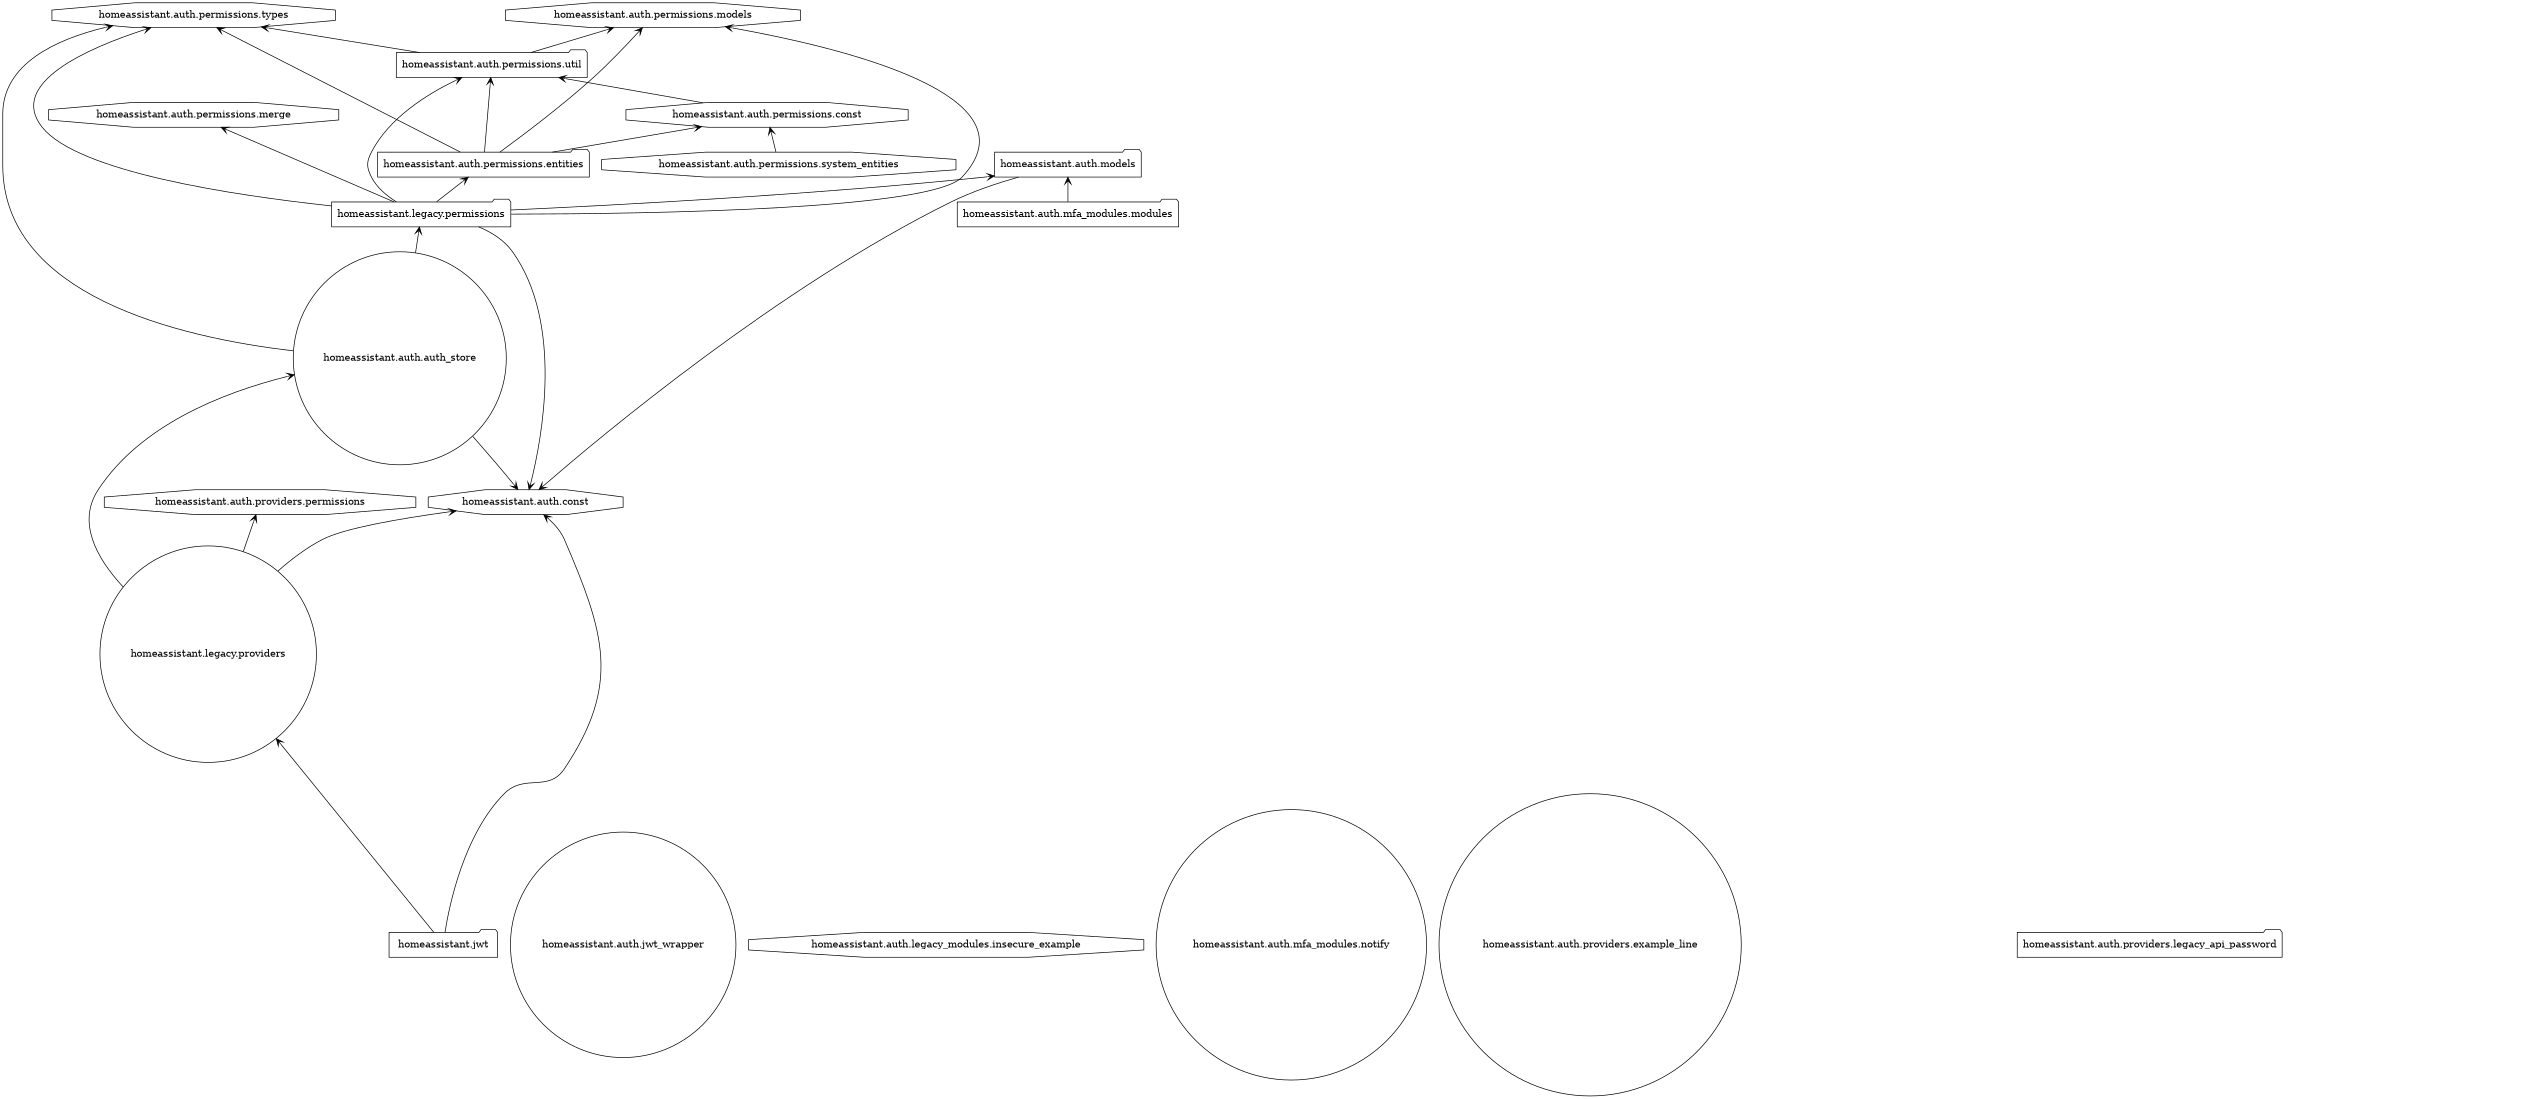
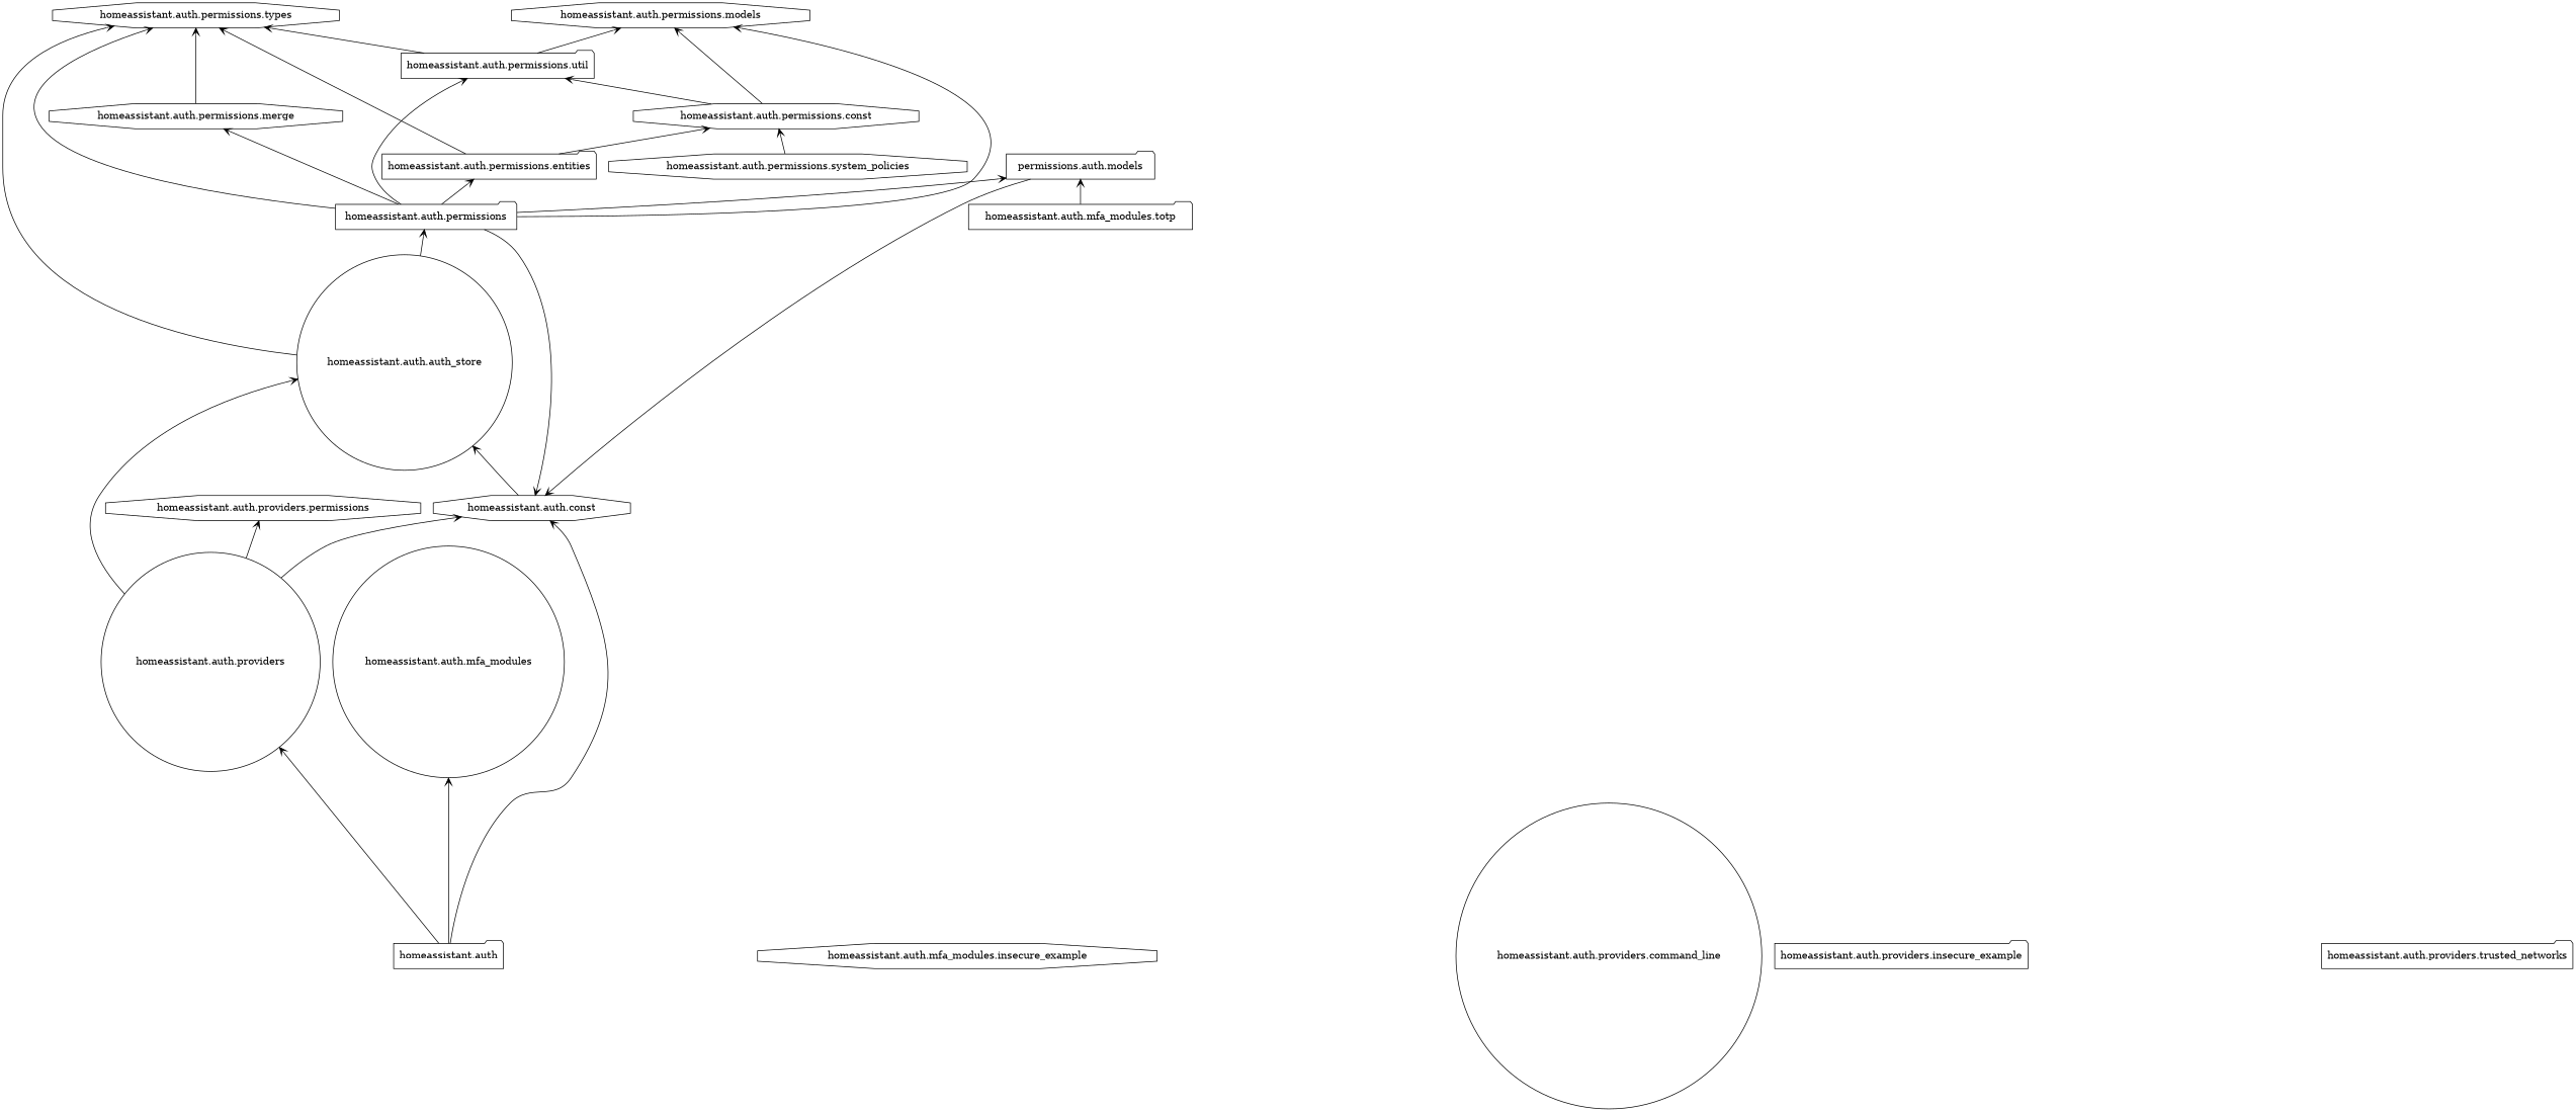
  digraph {
    rankdir=BT
    node [color=black shape=folder style=solid]
    edge [arrowhead=open arrowtail=none]
-   n1 [label="homeassistant.jwt"]
+   n1 [label="homeassistant.auth"]
    n2 [label="homeassistant.auth.const" shape=octagon]
-   n4 [label="homeassistant.legacy.providers" shape=circle]
+   n3 [label="homeassistant.auth.mfa_modules" shape=circle]
+   n4 [label="homeassistant.auth.providers" shape=circle]
    n5 [label="homeassistant.auth.auth_store" shape=circle]
    n6 [label="homeassistant.auth.providers.permissions" shape=octagon]
-   n7 [label="homeassistant.legacy.permissions"]
+   n7 [label="homeassistant.auth.permissions"]
    n8 [label="homeassistant.auth.permissions.types" shape=octagon]
    n9 [label="homeassistant.auth.permissions.models" shape=octagon]
-   n10 [label="homeassistant.auth.models"]
+   n10 [label="permissions.auth.models"]
    n11 [label="homeassistant.auth.permissions.entities"]
    n12 [label="homeassistant.auth.permissions.merge" shape=octagon]
    n13 [label="homeassistant.auth.permissions.util"]
-   n14 [label="homeassistant.auth.jwt_wrapper" shape=circle]
-   n15 [label="homeassistant.auth.legacy_modules.insecure_example" shape=octagon]
-   n16 [label="homeassistant.auth.mfa_modules.notify" shape=circle]
-   n17 [label="homeassistant.auth.mfa_modules.modules"]
+   n15 [label="homeassistant.auth.mfa_modules.insecure_example" shape=octagon]
+   n17 [label="homeassistant.auth.mfa_modules.totp"]
    n18 [label="homeassistant.auth.permissions.const" shape=octagon]
-   n19 [label="homeassistant.auth.permissions.system_entities" shape=octagon]
-   n20 [label="homeassistant.auth.providers.example_line" shape=circle]
-   n22 [label="homeassistant.auth.providers.legacy_api_password"]
+   n19 [label="homeassistant.auth.permissions.system_policies" shape=octagon]
+   n20 [label="homeassistant.auth.providers.command_line" shape=circle]
+   n21 [label="homeassistant.auth.providers.insecure_example"]
+   n23 [label="homeassistant.auth.providers.trusted_networks"]
    n1 -> n2
+   n1 -> n3
    n1 -> n4
    n4 -> n2
    n4 -> n5
    n4 -> n6
-   n5 -> n2
+   n2 -> n5
    n5 -> n7
    n5 -> n8
    n7 -> n2
    n7 -> n8
    n7 -> n9
    n7 -> n10
    n7 -> n11
    n7 -> n12
    n7 -> n13
    n10 -> n2
    n11 -> n8
-   n11 -> n9
-   n11 -> n13
+   n18 -> n9
    n11 -> n18
+   n12 -> n8
    n13 -> n8
    n13 -> n9
    n17 -> n10
    n18 -> n13
    n19 -> n18
  }
